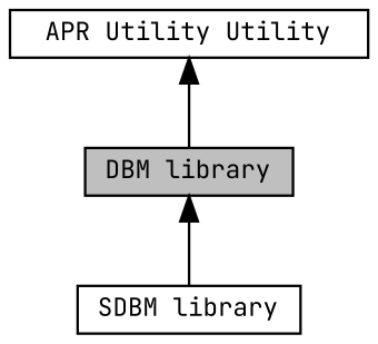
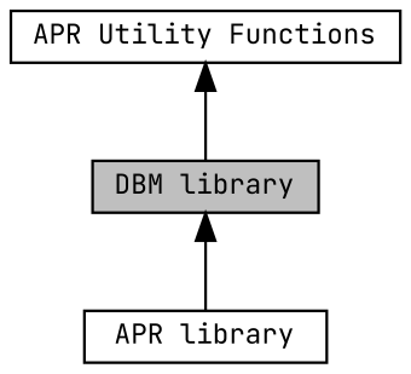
  digraph {
    fontname="JetBrains Mono"
    rankdir=TB
    node [color=black fillcolor=white fontname="JetBrains Mono" fontsize=10 shape=box style=filled]
    edge [dir=back fontname="JetBrains Mono" fontsize=10 labelfontname=Helvetica labelfontsize=10 shape=plaintext style=solid]
-   n1 [height=0.2 label="SDBM library" width=0.4]
+   n1 [height=0.2 label="APR library" width=0.4]
    n2 [fillcolor=grey75 fontcolor=black height=0.2 label="DBM library" width=0.4]
-   n3 [height=0.2 label="APR Utility Utility" width=0.4]
+   n3 [height=0.2 label="APR Utility Functions" width=0.4]
    n2 -> n1
    n3 -> n2
  }
